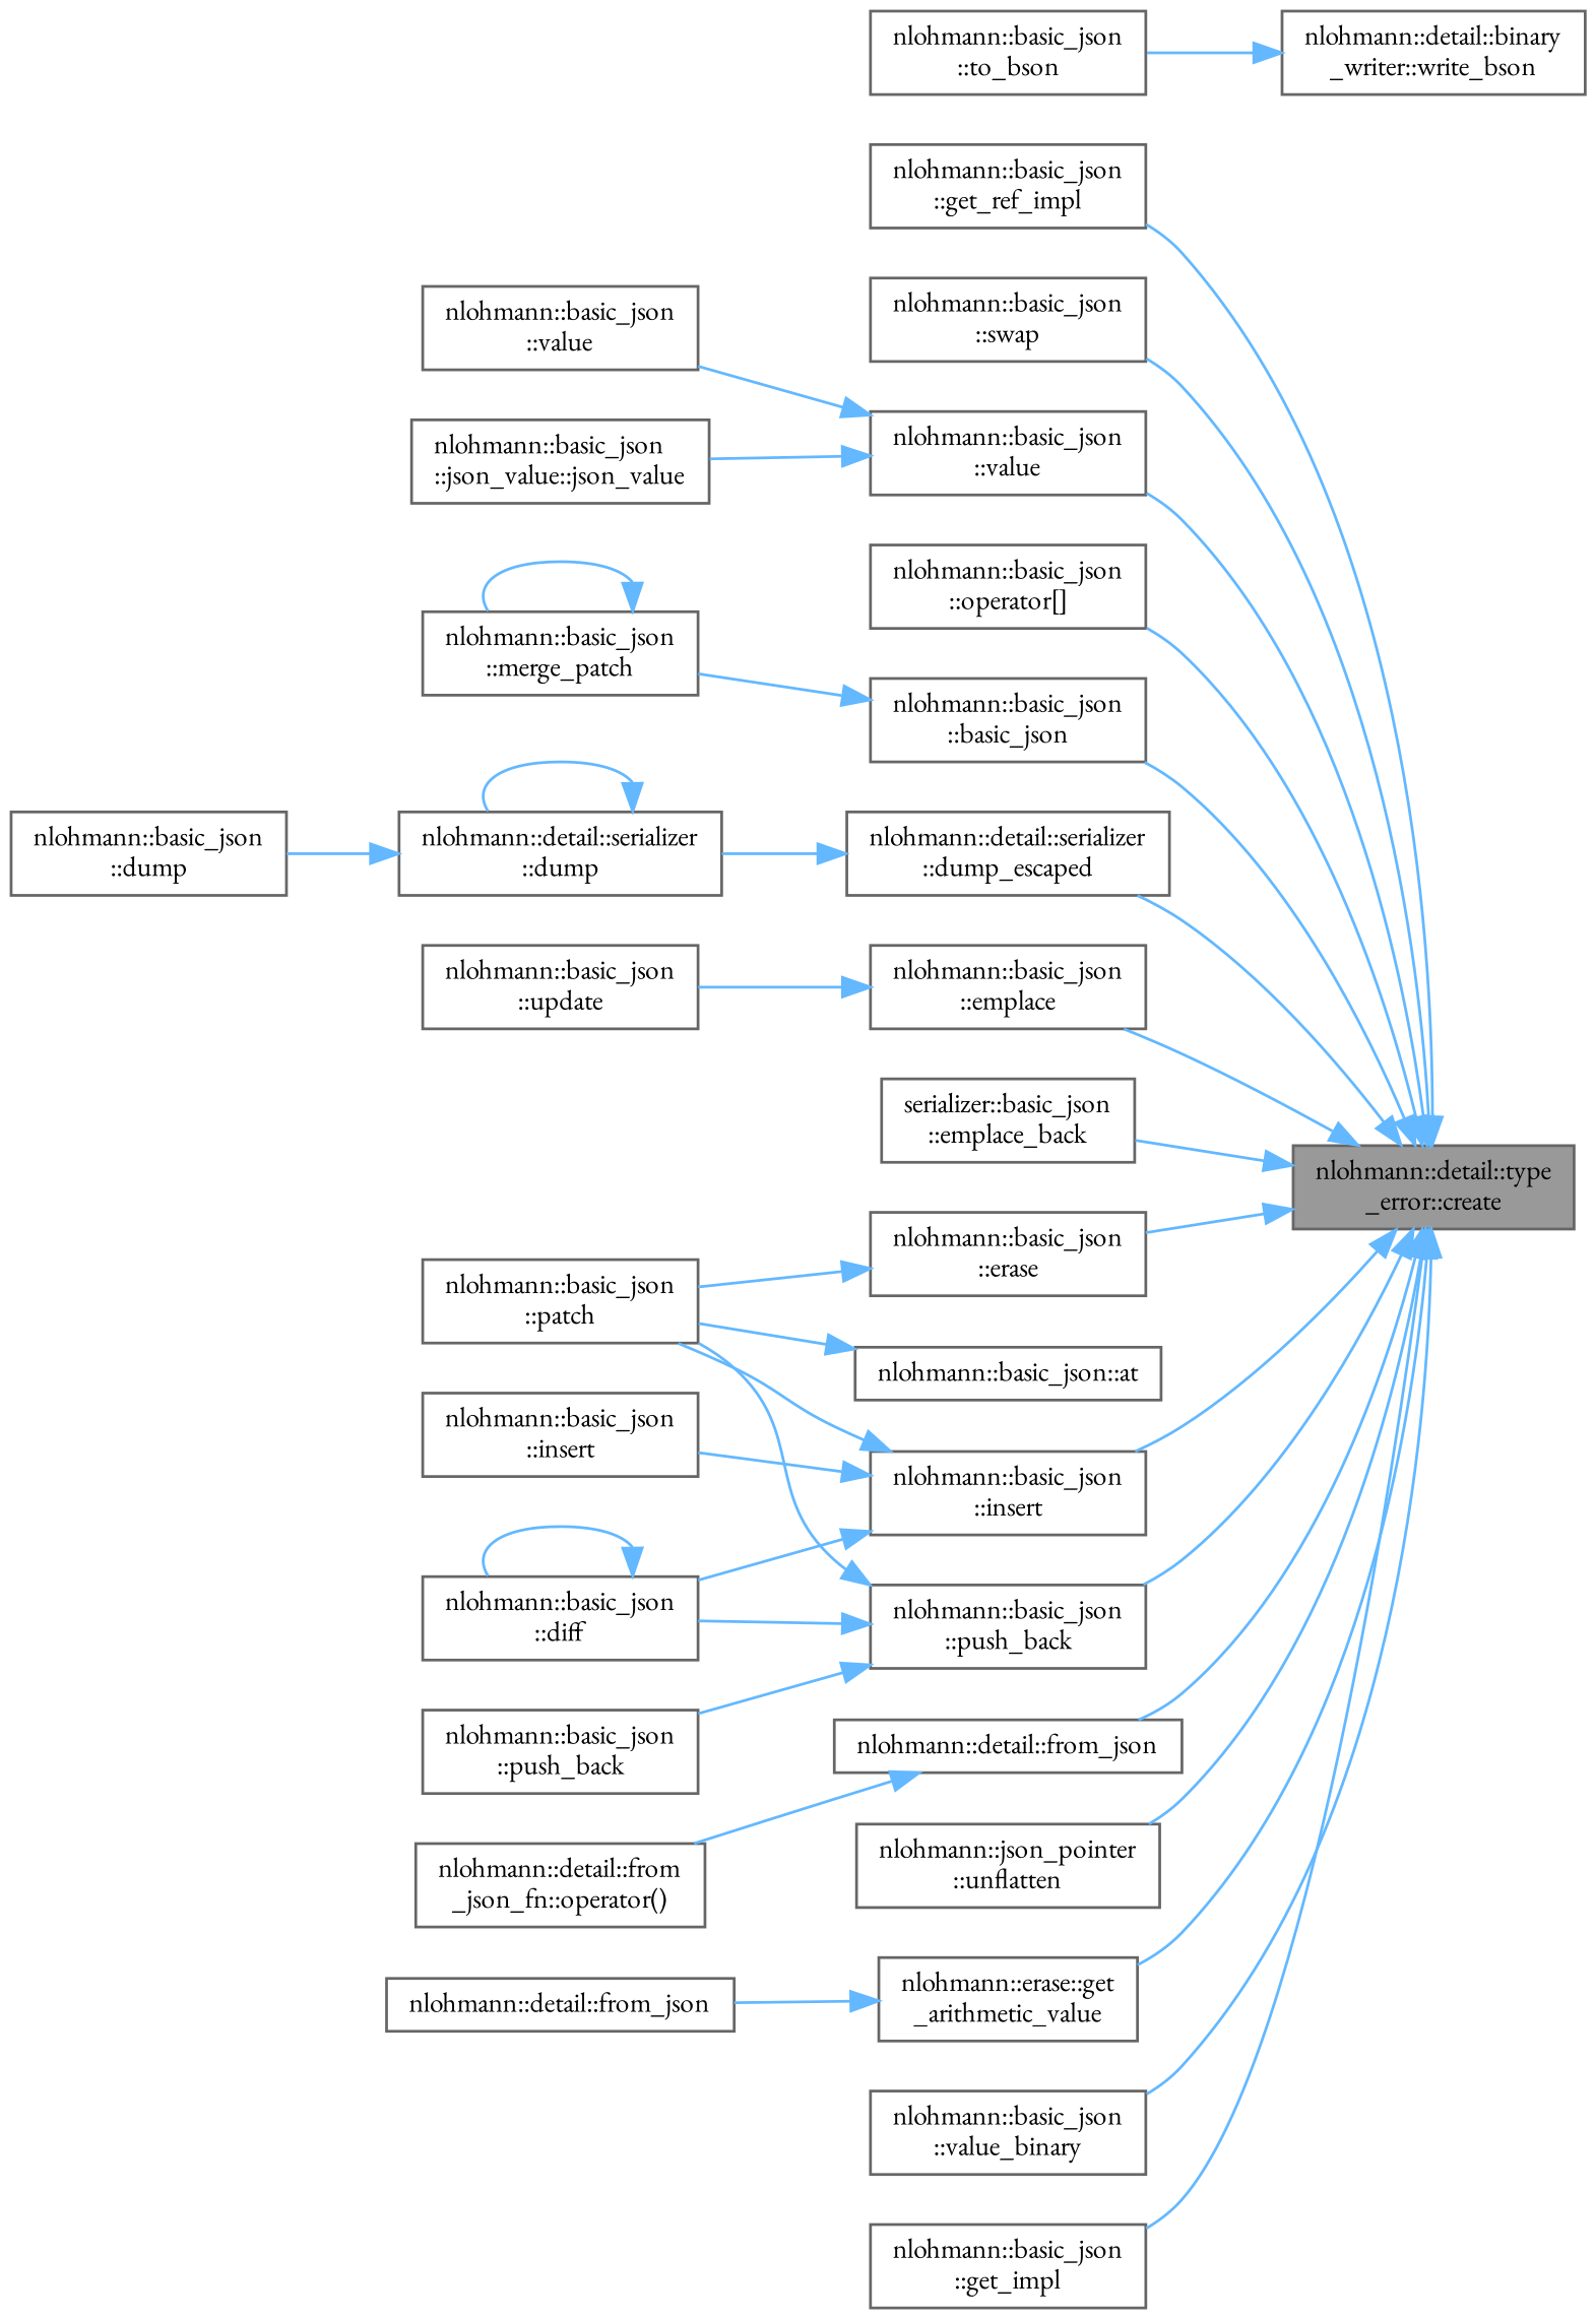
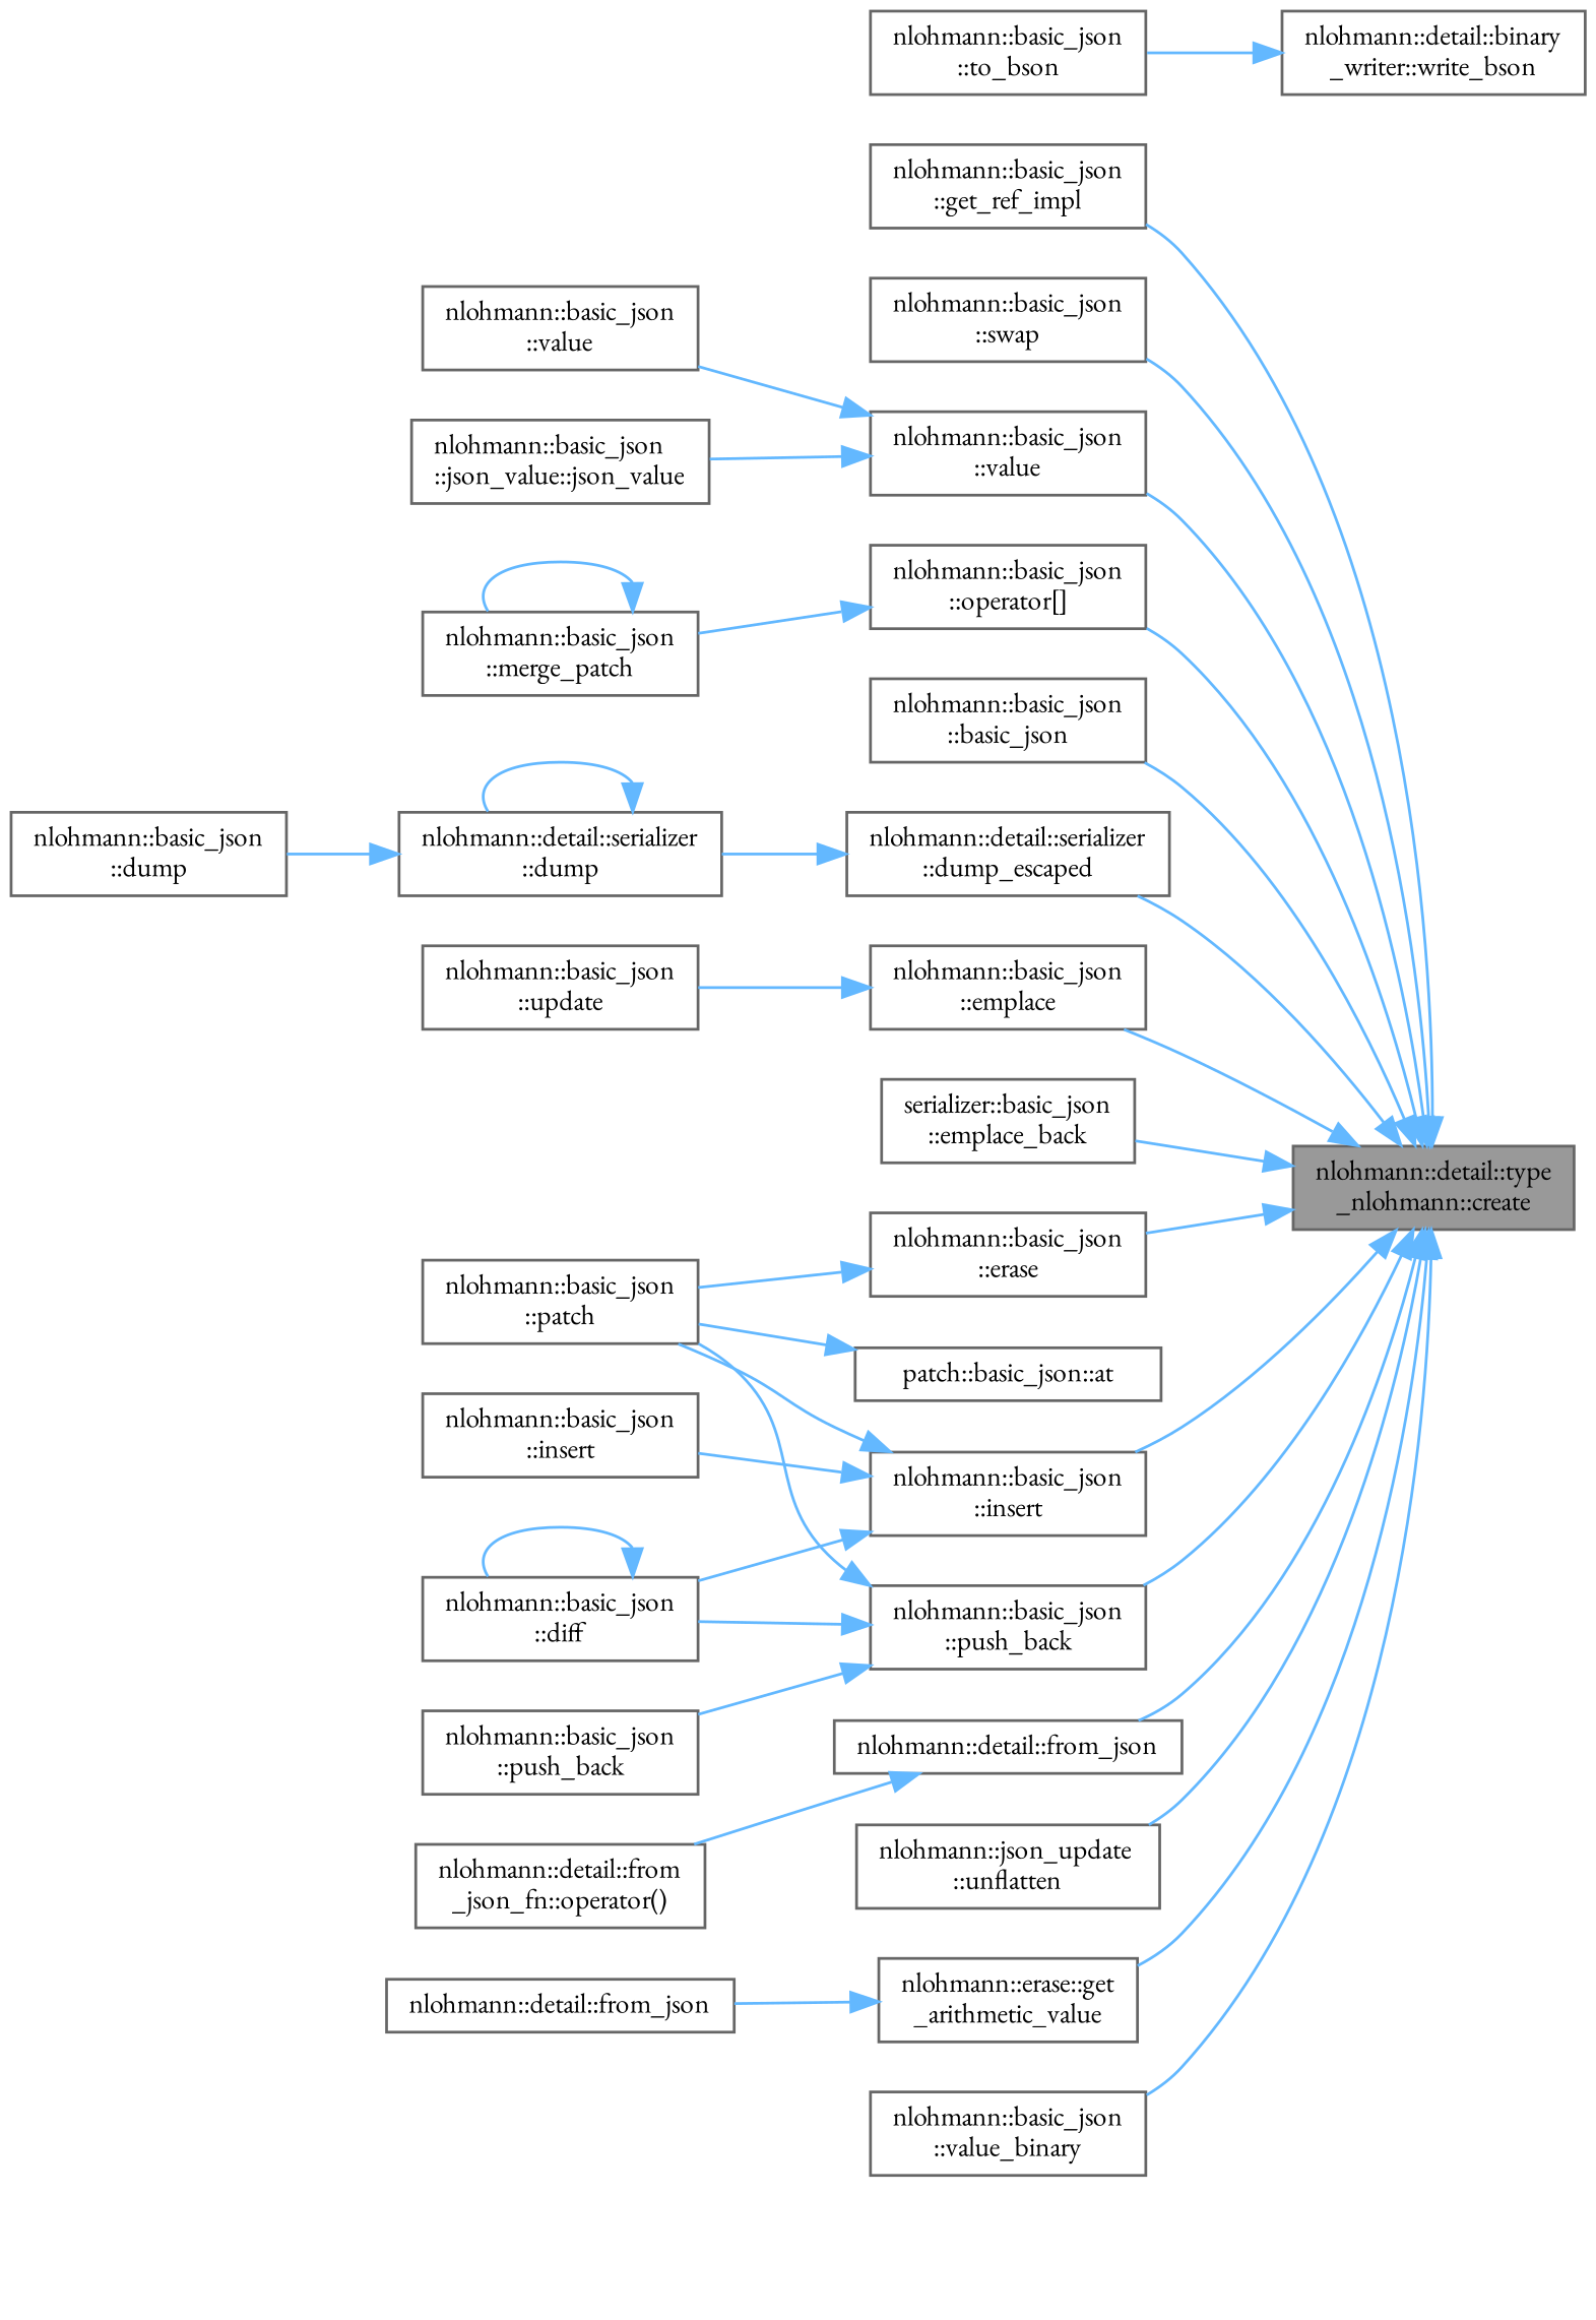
  digraph {
    fontname="EB Garamond"
    rankdir=RL
    node [color=grey40 fillcolor=white fontname="EB Garamond" fontsize=10 shape=box style=filled]
    edge [color=steelblue1 dir=back fontname="EB Garamond" fontsize=10 labelfontname=Helvetica labelfontsize=10 style=solid]
-   n1 [color=gray40 fillcolor=grey60 fontcolor=black height=0.2 label="nlohmann::detail::type\l_error::create" width=0.4]
+   n1 [color=gray40 fillcolor=grey60 fontcolor=black height=0.2 label="nlohmann::detail::type\l_nlohmann::create" width=0.4]
    n2 [height=0.2 label="nlohmann::basic_json\l::basic_json" width=0.4]
    n3 [height=0.2 label="nlohmann::detail::serializer\l::dump_escaped" width=0.4]
    n4 [height=0.2 label="nlohmann::basic_json\l::emplace" width=0.4]
    n5 [height=0.2 label="serializer::basic_json\l::emplace_back" width=0.4]
    n6 [height=0.2 label="nlohmann::basic_json\l::erase" width=0.4]
    n7 [height=0.2 label="nlohmann::detail::from_json" width=0.4]
-   n8 [height=0.2 label="nlohmann::json_pointer\l::unflatten" width=0.4]
+   n8 [height=0.2 label="nlohmann::json_update\l::unflatten" width=0.4]
    n9 [height=0.2 label="nlohmann::erase::get\l_arithmetic_value" width=0.4]
    n10 [height=0.2 label="nlohmann::basic_json\l::value_binary" width=0.4]
-   n11 [height=0.2 label="nlohmann::basic_json\l::get_impl" width=0.4]
    n12 [height=0.2 label="nlohmann::basic_json\l::get_ref_impl" width=0.4]
    n13 [height=0.2 label="nlohmann::basic_json\l::insert" width=0.4]
    n14 [height=0.2 label="nlohmann::basic_json\l::operator[]" width=0.4]
    n15 [height=0.2 label="nlohmann::basic_json\l::push_back" width=0.4]
    n16 [height=0.2 label="nlohmann::basic_json\l::swap" width=0.4]
    n17 [height=0.2 label="nlohmann::basic_json\l::value" width=0.4]
-   n18 [height=0.2 label="nlohmann::basic_json::at" width=0.4]
+   n18 [height=0.2 label="patch::basic_json::at" width=0.4]
    n19 [height=0.2 label="nlohmann::basic_json\l::patch" width=0.4]
    n20 [height=0.2 label="nlohmann::detail::serializer\l::dump" width=0.4]
    n21 [height=0.2 label="nlohmann::basic_json\l::update" width=0.4]
    n22 [height=0.2 label="nlohmann::detail::from\l_json_fn::operator()" width=0.4]
    n23 [height=0.2 label="nlohmann::detail::from_json" width=0.4]
    n24 [height=0.2 label="nlohmann::basic_json\l::diff" width=0.4]
    n25 [height=0.2 label="nlohmann::basic_json\l::insert" width=0.4]
    n26 [height=0.2 label="nlohmann::basic_json\l::merge_patch" width=0.4]
    n27 [height=0.2 label="nlohmann::basic_json\l::push_back" width=0.4]
    n28 [height=0.2 label="nlohmann::basic_json\l::json_value::json_value" width=0.4]
    n29 [height=0.2 label="nlohmann::basic_json\l::value" width=0.4]
    n30 [height=0.2 label="nlohmann::detail::binary\l_writer::write_bson" width=0.4]
    n31 [height=0.2 label="nlohmann::basic_json\l::to_bson" width=0.4]
    n32 [height=0.2 label="nlohmann::basic_json\l::dump" width=0.4]
    n1 -> n2
    n1 -> n3
    n1 -> n4
    n1 -> n5
    n1 -> n6
    n1 -> n7
    n1 -> n8
    n1 -> n9
    n1 -> n10
-   n1 -> n11
    n1 -> n12
    n1 -> n13
    n1 -> n14
    n1 -> n15
    n1 -> n16
    n1 -> n17
    n3 -> n20
    n4 -> n21
    n6 -> n19
    n7 -> n22
    n9 -> n23
    n13 -> n19
    n13 -> n24
    n13 -> n25
-   n2 -> n26
+   n14 -> n26
    n15 -> n19
    n15 -> n24
    n15 -> n27
    n17 -> n28
    n17 -> n29
    n18 -> n19
    n20 -> n20
    n20 -> n32
    n24 -> n24
    n26 -> n26
    n30 -> n31
  }
